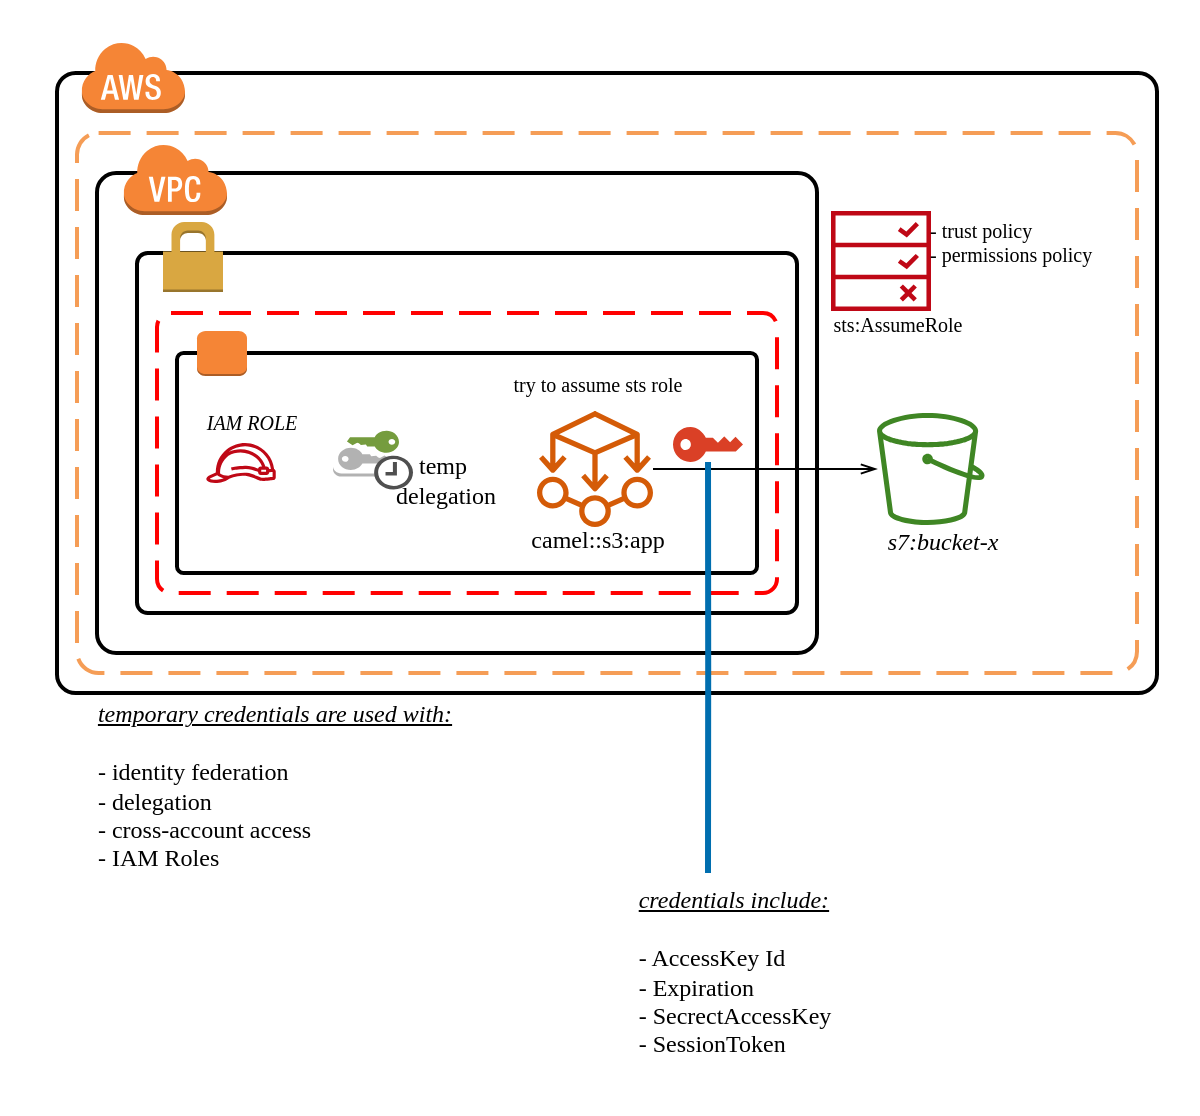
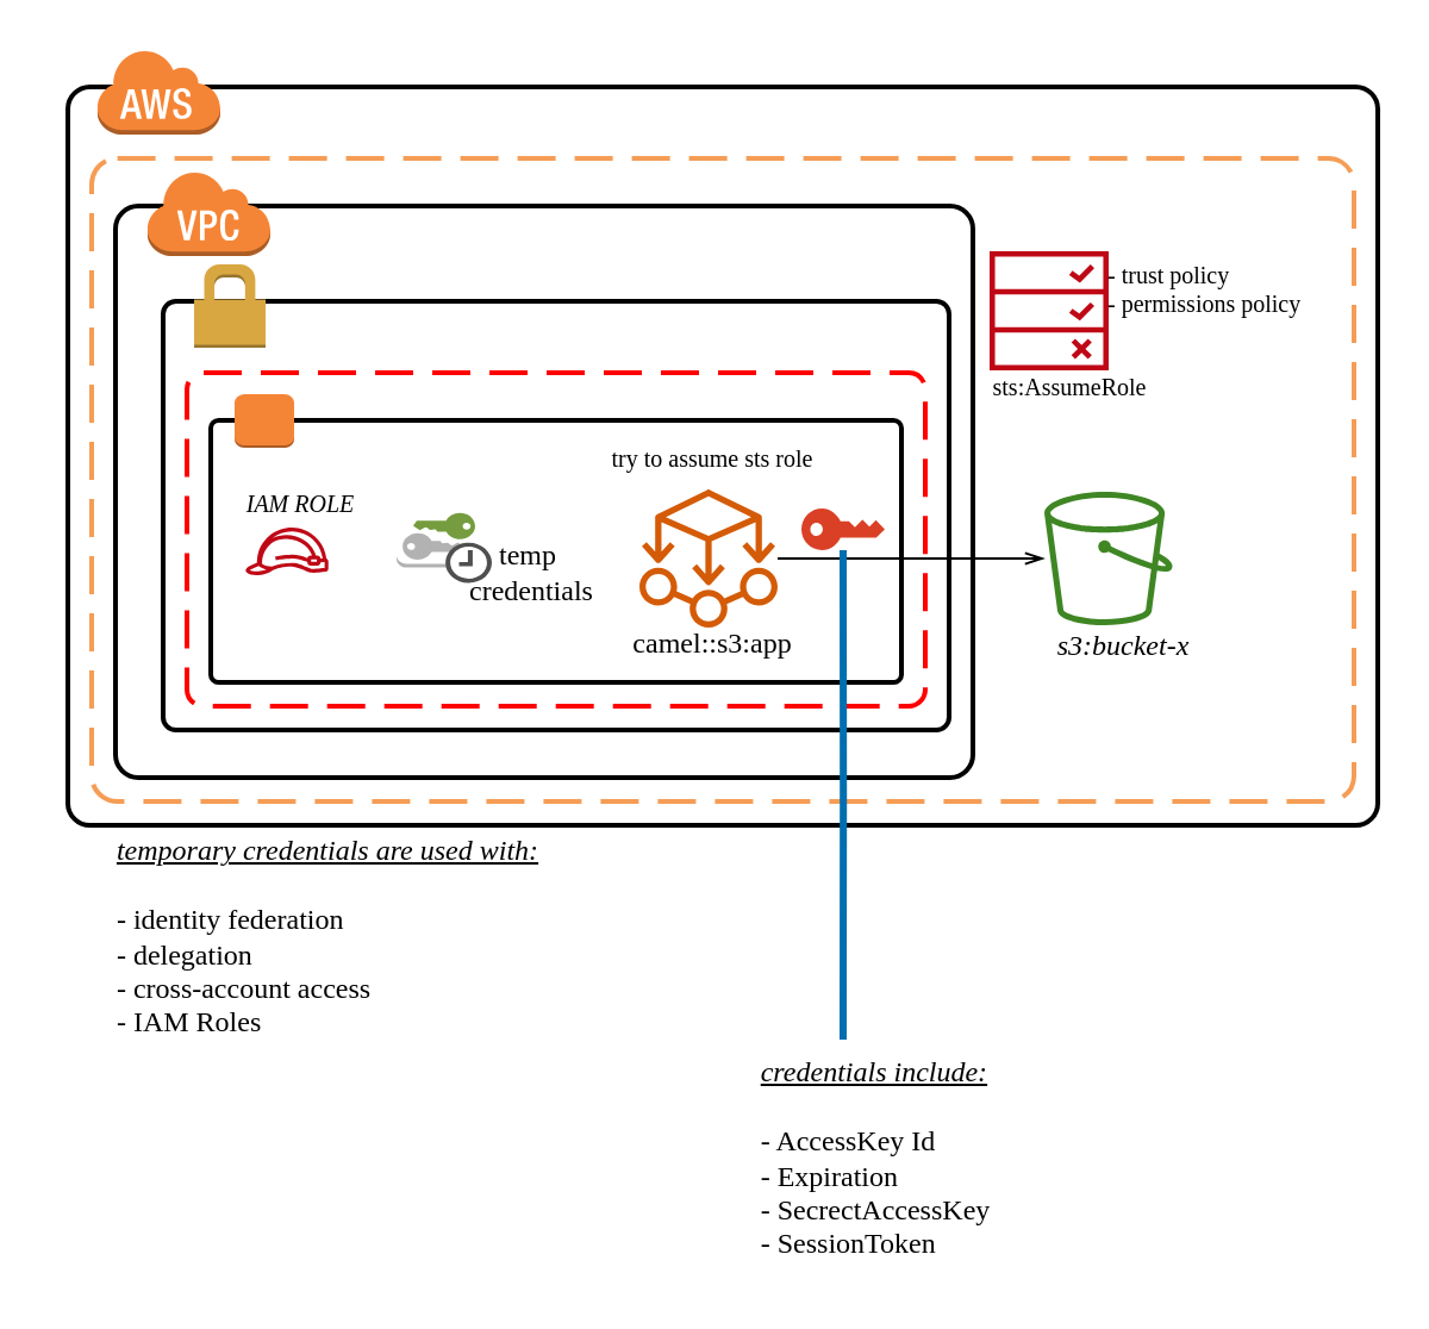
  <mxCell id="0" />
  <mxCell id="1" parent="0" />
  <mxCell id="2" value="" style="rounded=1;arcSize=3;dashed=0;fillColor=none;gradientColor=none;strokeWidth=2;" parent="1" vertex="1"><mxGeometry x="28" y="36" width="550" height="310" as="geometry" /></mxCell>
  <mxCell id="3" value="" style="rounded=1;arcSize=4;dashed=1;strokeColor=#F59D56;fillColor=none;gradientColor=none;dashPattern=8 4;strokeWidth=2;" parent="1" vertex="1"><mxGeometry x="38" y="66" width="530" height="270" as="geometry" /></mxCell>
  <mxCell id="4" value="" style="rounded=1;arcSize=4;dashed=0;fillColor=none;gradientColor=none;strokeWidth=2;" parent="1" vertex="1"><mxGeometry x="48" y="86" width="360" height="240" as="geometry" /></mxCell>
  <mxCell id="5" value="" style="rounded=1;arcSize=3;dashed=0;fillColor=none;gradientColor=none;strokeWidth=2;" parent="1" vertex="1"><mxGeometry x="68" y="126" width="330" height="180" as="geometry" /></mxCell>
  <mxCell id="6" value="" style="dashed=0;html=1;shape=mxgraph.aws3.cloud;fillColor=#F58536;gradientColor=none;dashed=0;" parent="1" vertex="1"><mxGeometry x="40" y="20" width="52" height="36" as="geometry" /></mxCell>
  <mxCell id="7" value="" style="rounded=1;arcSize=5;dashed=1;strokeColor=#ff0000;fillColor=none;gradientColor=none;dashPattern=8 4;strokeWidth=2;" parent="1" vertex="1"><mxGeometry x="78" y="156" width="310" height="140" as="geometry" /></mxCell>
  <mxCell id="8" value="" style="dashed=0;html=1;shape=mxgraph.aws3.permissions;fillColor=#D9A741;gradientColor=none;dashed=0;" parent="1" vertex="1"><mxGeometry x="81" y="110.5" width="30" height="35" as="geometry" /></mxCell>
  <mxCell id="9" value="" style="dashed=0;html=1;shape=mxgraph.aws3.virtual_private_cloud;fillColor=#F58536;gradientColor=none;dashed=0;" parent="1" vertex="1"><mxGeometry x="61" y="71" width="52" height="36" as="geometry" /></mxCell>
  <mxCell id="10" value="" style="rounded=1;arcSize=3;dashed=0;fillColor=none;gradientColor=none;strokeWidth=2;" parent="1" vertex="1"><mxGeometry x="88" y="176" width="290" height="110" as="geometry" /></mxCell>
  <mxCell id="11" value="" style="dashed=0;html=1;shape=mxgraph.aws3.instance;fillColor=#F58536;gradientColor=none;dashed=0;" parent="1" vertex="1"><mxGeometry x="98" y="165" width="25" height="22.5" as="geometry" /></mxCell>
  <mxCell id="12" style="edgeStyle=orthogonalEdgeStyle;rounded=0;orthogonalLoop=1;jettySize=auto;html=1;endArrow=openThin;endFill=0;" parent="1" source="13" target="15" edge="1"><mxGeometry relative="1" as="geometry" /></mxCell>
  <mxCell id="13" value="" style="sketch=0;outlineConnect=0;fontColor=#232F3E;gradientColor=none;fillColor=#D45B07;strokeColor=none;dashed=0;verticalLabelPosition=bottom;verticalAlign=top;align=center;html=1;fontSize=12;fontStyle=0;aspect=fixed;pointerEvents=1;shape=mxgraph.aws4.ec2_aws_microservice_extractor_for_net;" parent="1" vertex="1"><mxGeometry x="268" y="205" width="58" height="58" as="geometry" /></mxCell>
  <mxCell id="14" value="camel::s3:app" style="text;html=1;strokeColor=none;fillColor=none;align=center;verticalAlign=middle;whiteSpace=wrap;rounded=0;fontFamily=Comic Sans MS;" parent="1" vertex="1"><mxGeometry x="269" y="255" width="60" height="30" as="geometry" /></mxCell>
  <mxCell id="15" value="" style="sketch=0;outlineConnect=0;fontColor=#232F3E;gradientColor=none;fillColor=#3F8624;strokeColor=none;dashed=0;verticalLabelPosition=bottom;verticalAlign=top;align=center;html=1;fontSize=12;fontStyle=0;aspect=fixed;pointerEvents=1;shape=mxgraph.aws4.bucket;" parent="1" vertex="1"><mxGeometry x="438" y="206" width="53.85" height="56" as="geometry" /></mxCell>
- <mxCell id="16" value="s7:bucket-x" style="text;html=1;strokeColor=none;fillColor=none;align=center;verticalAlign=middle;whiteSpace=wrap;rounded=0;fontFamily=Comic Sans MS;fontStyle=2" parent="1" vertex="1"><mxGeometry x="434.92" y="256" width="73.08" height="30" as="geometry" /></mxCell>
+ <mxCell id="16" value="s3:bucket-x" style="text;html=1;strokeColor=none;fillColor=none;align=center;verticalAlign=middle;whiteSpace=wrap;rounded=0;fontFamily=Comic Sans MS;fontStyle=2" parent="1" vertex="1"><mxGeometry x="434.92" y="256" width="73.08" height="30" as="geometry" /></mxCell>
  <mxCell id="17" value="" style="sketch=0;outlineConnect=0;fontColor=#232F3E;gradientColor=none;fillColor=#BF0816;strokeColor=none;dashed=0;verticalLabelPosition=bottom;verticalAlign=top;align=center;html=1;fontSize=12;fontStyle=0;aspect=fixed;pointerEvents=1;shape=mxgraph.aws4.role;" parent="1" vertex="1"><mxGeometry x="102.28" y="221" width="35.45" height="20" as="geometry" /></mxCell>
  <mxCell id="18" value="&lt;i style=&quot;font-size: 10px;&quot;&gt;IAM ROLE&lt;/i&gt;" style="text;html=1;strokeColor=none;fillColor=none;align=center;verticalAlign=middle;whiteSpace=wrap;rounded=0;fontFamily=Comic Sans MS;fontSize=10;" parent="1" vertex="1"><mxGeometry x="66" y="196" width="120" height="30" as="geometry" /></mxCell>
  <mxCell id="19" value="sts:AssumeRole" style="text;html=1;strokeColor=none;fillColor=none;align=center;verticalAlign=middle;whiteSpace=wrap;rounded=0;fontFamily=Comic Sans MS;fontSize=10;" parent="1" vertex="1"><mxGeometry x="389" y="147" width="120" height="30" as="geometry" /></mxCell>
  <mxCell id="20" value="" style="sketch=0;outlineConnect=0;fontColor=#232F3E;gradientColor=none;fillColor=#BF0816;strokeColor=none;dashed=0;verticalLabelPosition=bottom;verticalAlign=top;align=center;html=1;fontSize=12;fontStyle=0;aspect=fixed;pointerEvents=1;shape=mxgraph.aws4.waf_rule;" parent="1" vertex="1"><mxGeometry x="415" y="105" width="50" height="50" as="geometry" /></mxCell>
  <mxCell id="21" value="" style="outlineConnect=0;dashed=0;verticalLabelPosition=bottom;verticalAlign=top;align=center;html=1;shape=mxgraph.aws3.temporary_security_credential;fillColor=#ffffff;gradientColor=none;" parent="1" vertex="1"><mxGeometry x="166" y="213" width="40" height="31.25" as="geometry" /></mxCell>
- <mxCell id="22" value="temp&amp;nbsp;&lt;br&gt;delegation" style="text;html=1;strokeColor=none;fillColor=none;align=center;verticalAlign=middle;whiteSpace=wrap;rounded=0;fontFamily=Comic Sans MS;" parent="1" vertex="1"><mxGeometry x="193" y="225" width="60" height="30" as="geometry" /></mxCell>
+ <mxCell id="22" value="temp&amp;nbsp;&lt;br&gt;credentials" style="text;html=1;strokeColor=none;fillColor=none;align=center;verticalAlign=middle;whiteSpace=wrap;rounded=0;fontFamily=Comic Sans MS;" parent="1" vertex="1"><mxGeometry x="193" y="225" width="60" height="30" as="geometry" /></mxCell>
  <mxCell id="23" value="- trust policy&lt;br style=&quot;font-size: 10px;&quot;&gt;- permissions policy" style="text;html=1;strokeColor=none;fillColor=none;align=left;verticalAlign=middle;whiteSpace=wrap;rounded=0;fontFamily=Comic Sans MS;fontSize=10;" parent="1" vertex="1"><mxGeometry x="463" y="99" width="96" height="43" as="geometry" /></mxCell>
  <mxCell id="24" value="&lt;div style=&quot;text-align: left;&quot;&gt;&lt;u&gt;&lt;i&gt;temporary credentials are used with:&lt;/i&gt;&lt;/u&gt;&lt;/div&gt;&lt;div style=&quot;text-align: left;&quot;&gt;&lt;u&gt;&lt;br&gt;&lt;/u&gt;&lt;/div&gt;&lt;div style=&quot;text-align: left;&quot;&gt;- identity federation&lt;/div&gt;&lt;div style=&quot;text-align: left;&quot;&gt;- delegation&lt;/div&gt;&lt;div style=&quot;text-align: left;&quot;&gt;- cross-account access&lt;/div&gt;&lt;div style=&quot;text-align: left;&quot;&gt;- IAM Roles&lt;/div&gt;" style="text;html=1;strokeColor=none;fillColor=none;align=center;verticalAlign=middle;whiteSpace=wrap;rounded=0;fontFamily=Comic Sans MS;" parent="1" vertex="1"><mxGeometry x="20" y="343" width="235" height="100" as="geometry" /></mxCell>
  <mxCell id="25" value="try to assume sts role" style="text;html=1;strokeColor=none;fillColor=none;align=center;verticalAlign=middle;whiteSpace=wrap;rounded=0;fontFamily=Comic Sans MS;fontSize=10;" parent="1" vertex="1"><mxGeometry x="239" y="177" width="120" height="30" as="geometry" /></mxCell>
  <mxCell id="26" style="edgeStyle=orthogonalEdgeStyle;rounded=0;orthogonalLoop=1;jettySize=auto;html=1;strokeWidth=3;fillColor=#1ba1e2;strokeColor=#006EAF;endArrow=none;endFill=0;" edge="1" parent="1" source="27"><mxGeometry relative="1" as="geometry"><mxPoint x="353.5" y="436" as="targetPoint" /></mxGeometry></mxCell>
  <mxCell id="27" value="" style="sketch=0;pointerEvents=1;shadow=0;dashed=0;html=1;strokeColor=none;labelPosition=center;verticalLabelPosition=bottom;verticalAlign=top;outlineConnect=0;align=center;shape=mxgraph.office.security.key_permissions;fillColor=#DA4026;rotation=-90;" vertex="1" parent="1"><mxGeometry x="344.75" y="204.25" width="17.5" height="35" as="geometry" /></mxCell>
  <mxCell id="28" value="&lt;div style=&quot;text-align: left;&quot;&gt;&lt;u&gt;&lt;i&gt;credentials include:&lt;/i&gt;&lt;/u&gt;&lt;/div&gt;&lt;div style=&quot;text-align: left;&quot;&gt;&lt;u&gt;&lt;br&gt;&lt;/u&gt;&lt;/div&gt;&lt;div style=&quot;text-align: left;&quot;&gt;- AccessKey Id&lt;/div&gt;&lt;div style=&quot;text-align: left;&quot;&gt;- Expiration&lt;/div&gt;&lt;div style=&quot;text-align: left;&quot;&gt;- SecrectAccessKey&lt;/div&gt;&lt;div style=&quot;text-align: left;&quot;&gt;- SessionToken&lt;/div&gt;" style="text;html=1;strokeColor=none;fillColor=none;align=center;verticalAlign=middle;whiteSpace=wrap;rounded=0;fontFamily=Comic Sans MS;" vertex="1" parent="1"><mxGeometry x="299.92" y="436" width="135" height="100" as="geometry" /></mxCell>
